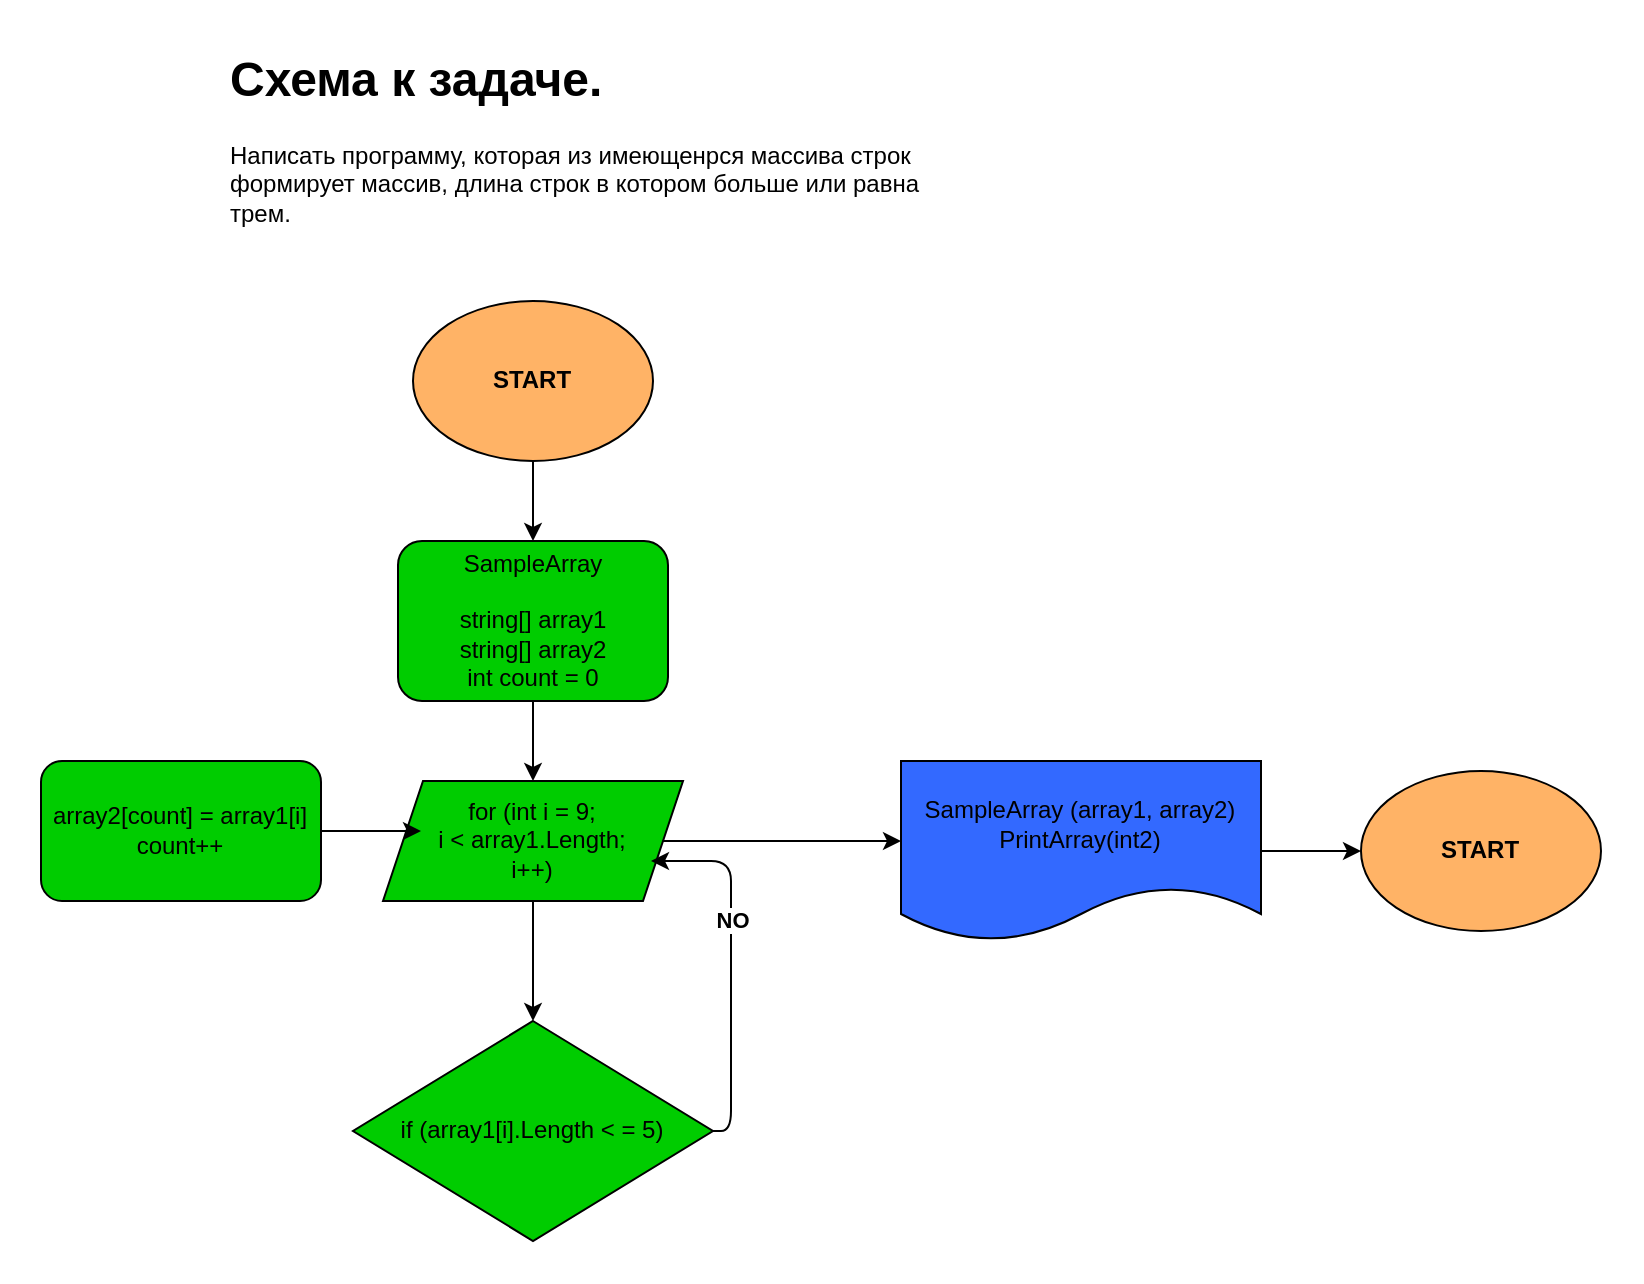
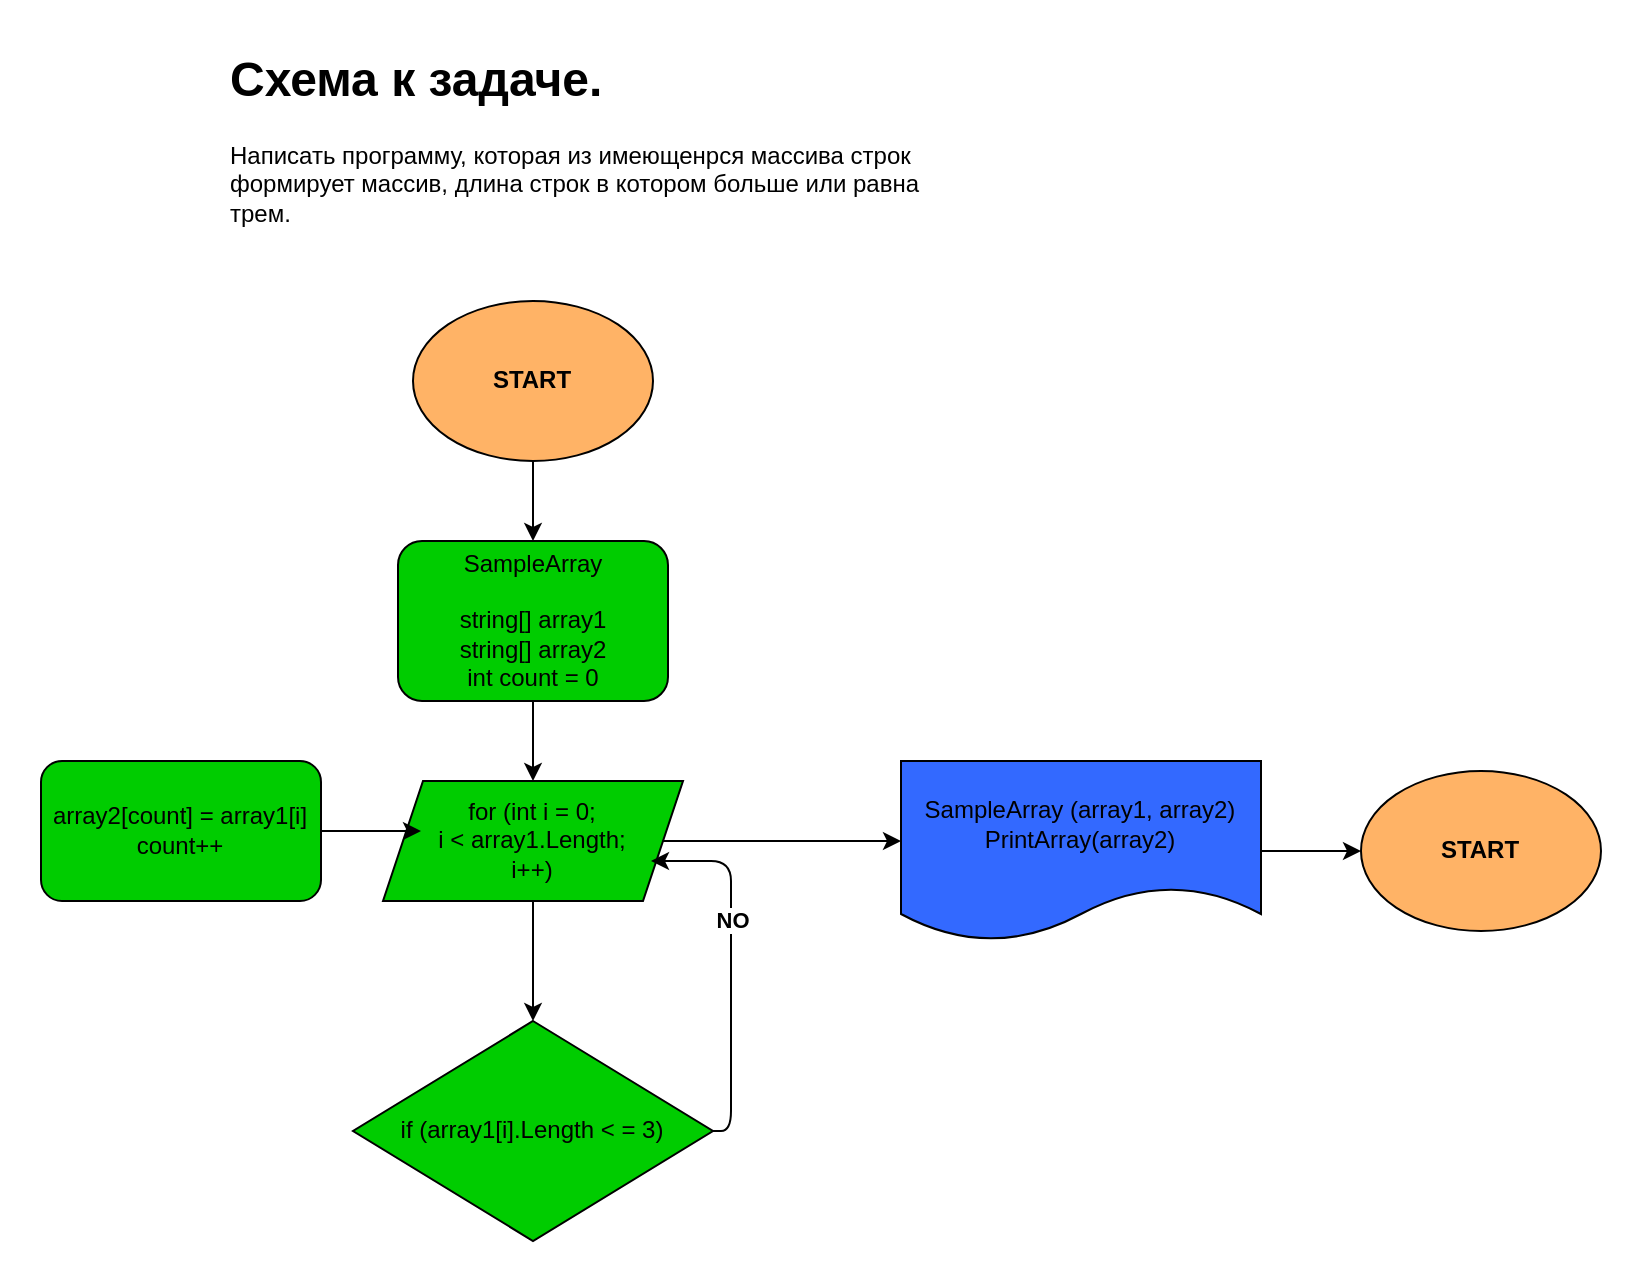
  <mxCell id="0" />
  <mxCell id="1" parent="0" />
  <mxCell id="2" value="&lt;h1&gt;Схема к задаче.&lt;/h1&gt;&lt;p&gt;Написать программу, которая из имеющенрся массива строк формирует массив, длина строк в котором больше или равна трем.&lt;/p&gt;" style="text;html=1;strokeColor=none;fillColor=none;spacing=5;spacingTop=-20;whiteSpace=wrap;overflow=hidden;rounded=0;" parent="1" vertex="1"><mxGeometry x="110" y="20" width="370" height="120" as="geometry" /></mxCell>
  <mxCell id="3" style="edgeStyle=none;html=1;exitX=0.5;exitY=1;exitDx=0;exitDy=0;" parent="1" source="4" edge="1"><mxGeometry relative="1" as="geometry"><mxPoint x="266" y="270" as="targetPoint" /></mxGeometry></mxCell>
  <mxCell id="4" value="&lt;b&gt;START&lt;/b&gt;" style="ellipse;whiteSpace=wrap;html=1;fillColor=#FFB366;" parent="1" vertex="1"><mxGeometry x="206" y="150" width="120" height="80" as="geometry" /></mxCell>
  <mxCell id="5" style="edgeStyle=none;html=1;exitX=0.5;exitY=1;exitDx=0;exitDy=0;" parent="1" source="6" edge="1"><mxGeometry relative="1" as="geometry"><mxPoint x="266" y="390" as="targetPoint" /><Array as="points"><mxPoint x="266" y="370" /></Array></mxGeometry></mxCell>
  <mxCell id="6" value="SampleArray&lt;br&gt;&lt;br&gt;string[] array1&lt;br&gt;string[] array2&lt;br&gt;int count = 0" style="rounded=1;whiteSpace=wrap;html=1;fillColor=#00CC00;" parent="1" vertex="1"><mxGeometry x="198.5" y="270" width="135" height="80" as="geometry" /></mxCell>
  <mxCell id="7" style="edgeStyle=none;html=1;exitX=0.5;exitY=1;exitDx=0;exitDy=0;" parent="1" source="9" edge="1"><mxGeometry relative="1" as="geometry"><mxPoint x="266" y="510" as="targetPoint" /></mxGeometry></mxCell>
  <mxCell id="8" style="edgeStyle=none;html=1;exitX=1;exitY=0.5;exitDx=0;exitDy=0;shadow=0;" parent="1" source="9" edge="1"><mxGeometry relative="1" as="geometry"><mxPoint x="450" y="420" as="targetPoint" /></mxGeometry></mxCell>
- <mxCell id="9" value="for (int i = 9;&lt;br&gt;i &amp;lt; array1.Length;&lt;br&gt;i++)" style="shape=parallelogram;perimeter=parallelogramPerimeter;whiteSpace=wrap;html=1;fixedSize=1;fillColor=#00CC00;" parent="1" vertex="1"><mxGeometry x="191" y="390" width="150" height="60" as="geometry" /></mxCell>
+ <mxCell id="9" value="for (int i = 0;&lt;br&gt;i &amp;lt; array1.Length;&lt;br&gt;i++)" style="shape=parallelogram;perimeter=parallelogramPerimeter;whiteSpace=wrap;html=1;fixedSize=1;fillColor=#00CC00;" parent="1" vertex="1"><mxGeometry x="191" y="390" width="150" height="60" as="geometry" /></mxCell>
  <mxCell id="10" style="edgeStyle=none;html=1;shadow=0;" parent="1" edge="1"><mxGeometry relative="1" as="geometry"><mxPoint x="355" y="565" as="sourcePoint" /><mxPoint x="325" y="430" as="targetPoint" /><Array as="points"><mxPoint x="365" y="565" /><mxPoint x="365" y="430" /></Array></mxGeometry></mxCell>
  <mxCell id="11" value="&lt;b&gt;NO&lt;/b&gt;" style="edgeLabel;html=1;align=center;verticalAlign=middle;resizable=0;points=[];" parent="10" vertex="1" connectable="0"><mxGeometry x="0.249" y="-4" relative="1" as="geometry"><mxPoint x="-4" as="offset" /></mxGeometry></mxCell>
- <mxCell id="12" value="if (array1[i].Length &amp;lt; = 5)" style="rhombus;whiteSpace=wrap;html=1;fillColor=#00CC00;" parent="1" vertex="1"><mxGeometry x="176" y="510" width="180" height="110" as="geometry" /></mxCell>
+ <mxCell id="12" value="if (array1[i].Length &amp;lt; = 3)" style="rhombus;whiteSpace=wrap;html=1;fillColor=#00CC00;" parent="1" vertex="1"><mxGeometry x="176" y="510" width="180" height="110" as="geometry" /></mxCell>
  <mxCell id="13" style="edgeStyle=none;html=1;exitX=1;exitY=0.5;exitDx=0;exitDy=0;shadow=0;" parent="1" source="14" edge="1"><mxGeometry relative="1" as="geometry"><mxPoint x="210" y="415" as="targetPoint" /></mxGeometry></mxCell>
  <mxCell id="14" value="array2[count] = array1[i]&lt;br&gt;count++" style="whiteSpace=wrap;html=1;fillColor=#00CC00;rounded=1;" parent="1" vertex="1"><mxGeometry x="20" y="380" width="140" height="70" as="geometry" /></mxCell>
  <mxCell id="15" style="edgeStyle=none;html=1;exitX=1;exitY=0.5;exitDx=0;exitDy=0;shadow=0;" parent="1" source="16" edge="1"><mxGeometry relative="1" as="geometry"><mxPoint x="680" y="425" as="targetPoint" /></mxGeometry></mxCell>
- <mxCell id="16" value="SampleArray (array1, array2)&lt;br&gt;PrintArray(int2)" style="shape=document;whiteSpace=wrap;html=1;boundedLbl=1;fillColor=#3369FF;" parent="1" vertex="1"><mxGeometry x="450" y="380" width="180" height="90" as="geometry" /></mxCell>
+ <mxCell id="16" value="SampleArray (array1, array2)&lt;br&gt;PrintArray(array2)" style="shape=document;whiteSpace=wrap;html=1;boundedLbl=1;fillColor=#3369FF;" parent="1" vertex="1"><mxGeometry x="450" y="380" width="180" height="90" as="geometry" /></mxCell>
  <mxCell id="17" value="&lt;b&gt;START&lt;/b&gt;" style="ellipse;whiteSpace=wrap;html=1;fillColor=#FFB366;" parent="1" vertex="1"><mxGeometry x="680" y="385" width="120" height="80" as="geometry" /></mxCell>
